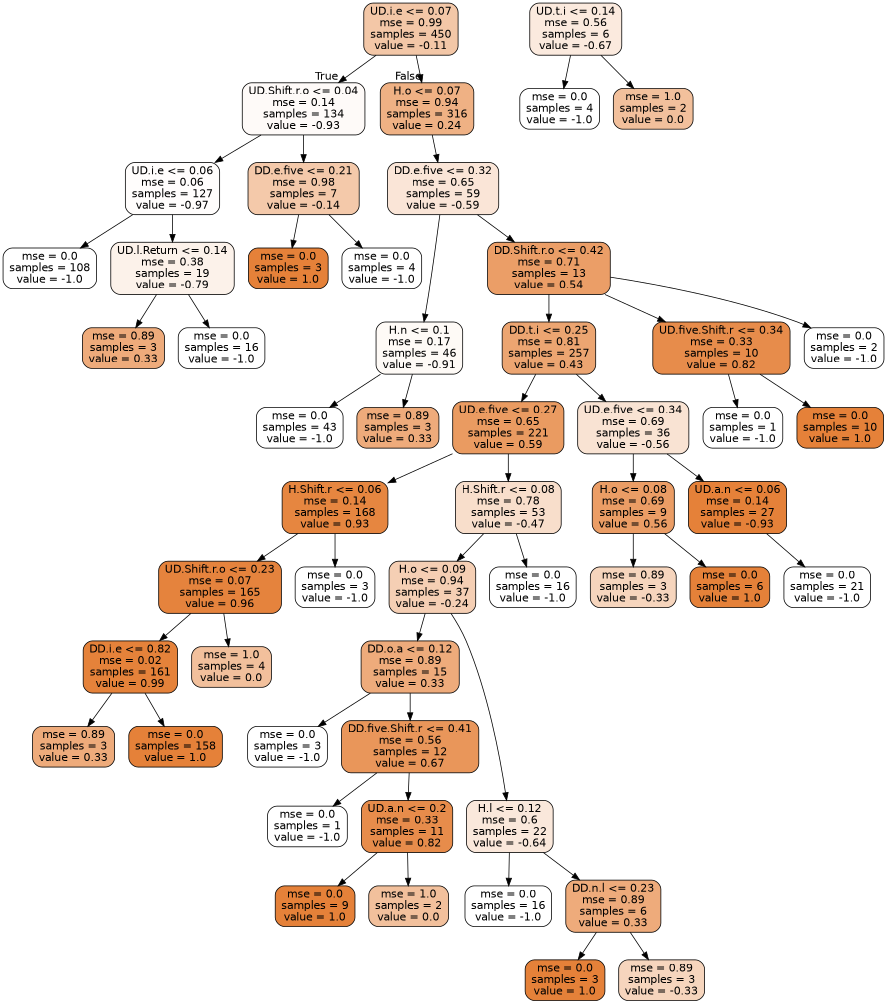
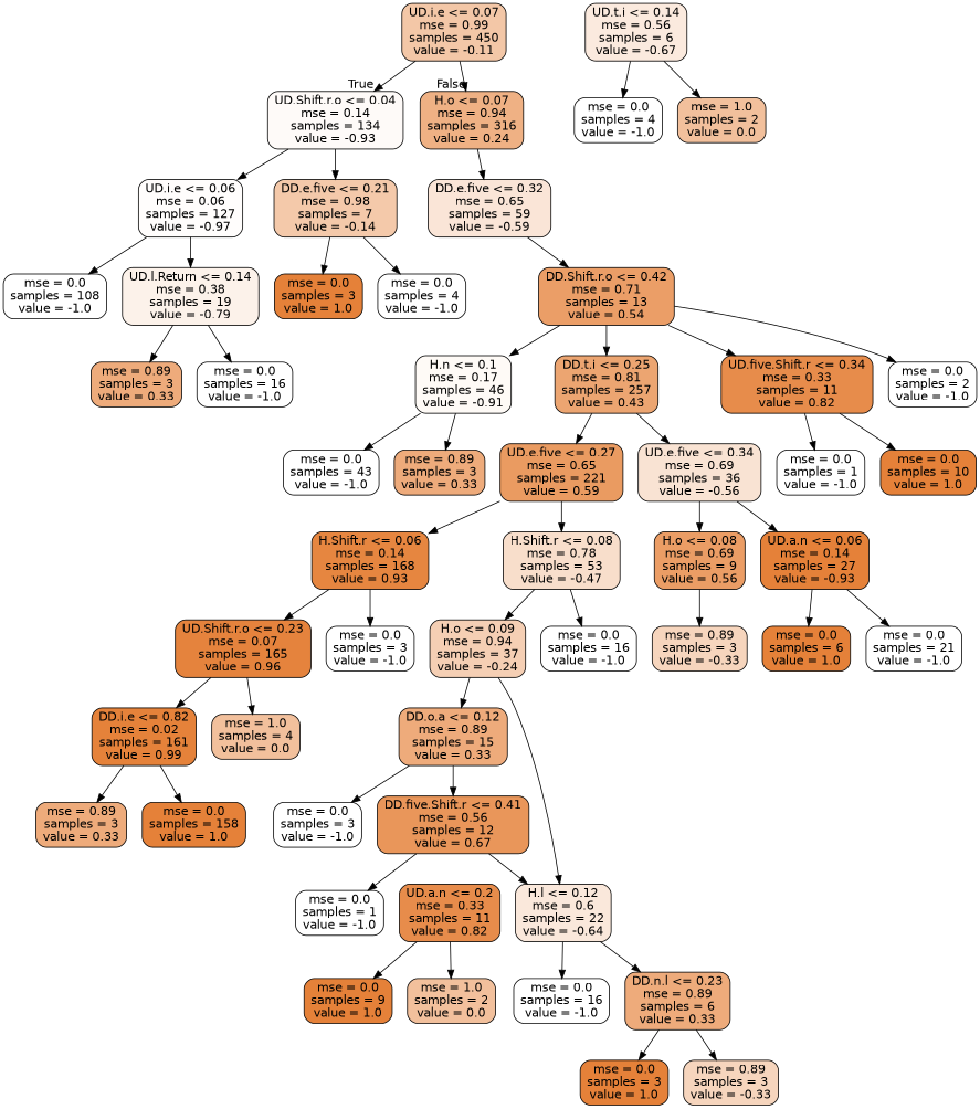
  digraph {
    node [color=black fillcolor="#ffffff" fontname=helvetica shape=box style="filled, rounded"]
    edge [fontname=helvetica]
    n1 [fillcolor="#f3c7a7" label="UD.i.e <= 0.07\nmse = 0.99\nsamples = 450\nvalue = -0.11"]
    n2 [fillcolor="#fefaf8" label="UD.Shift.r.o <= 0.04\nmse = 0.14\nsamples = 134\nvalue = -0.93"]
    n3 [fillcolor="#efb184" label="H.o <= 0.07\nmse = 0.94\nsamples = 316\nvalue = 0.24"]
    n4 [fillcolor="#f4c9aa" label="DD.e.five <= 0.21\nmse = 0.98\nsamples = 7\nvalue = -0.14"]
    n5 [fillcolor="#fffdfc" label="UD.i.e <= 0.06\nmse = 0.06\nsamples = 127\nvalue = -0.97"]
    n6 [fillcolor="#fae5d7" label="DD.e.five <= 0.32\nmse = 0.65\nsamples = 59\nvalue = -0.59"]
    n7 [fillcolor="#e58139" label="mse = 0.0\nsamples = 3\nvalue = 1.0"]
    n8 [label="mse = 0.0\nsamples = 4\nvalue = -1.0"]
    n9 [label="mse = 0.0\nsamples = 108\nvalue = -1.0"]
    n10 [fillcolor="#fcf2ea" label="UD.l.Return <= 0.14\nmse = 0.38\nsamples = 19\nvalue = -0.79"]
    n11 [fillcolor="#eeab7b" label="mse = 0.89\nsamples = 3\nvalue = 0.33"]
    n12 [label="mse = 0.0\nsamples = 16\nvalue = -1.0"]
    n13 [fillcolor="#eb9e67" label="DD.Shift.r.o <= 0.42\nmse = 0.71\nsamples = 13\nvalue = 0.54"]
    n14 [fillcolor="#fefaf6" label="H.n <= 0.1\nmse = 0.17\nsamples = 46\nvalue = -0.91"]
    n15 [fillcolor="#eca571" label="DD.t.i <= 0.25\nmse = 0.81\nsamples = 257\nvalue = 0.43"]
    n16 [fillcolor="#ea9b61" label="UD.e.five <= 0.27\nmse = 0.65\nsamples = 221\nvalue = 0.59"]
    n17 [fillcolor="#f9e3d3" label="UD.e.five <= 0.34\nmse = 0.69\nsamples = 36\nvalue = -0.56"]
-   n18 [fillcolor="#e78c4b" label="UD.five.Shift.r <= 0.34\nmse = 0.33\nsamples = 10\nvalue = 0.82"]
+   n18 [fillcolor="#e78c4b" label="UD.five.Shift.r <= 0.34\nmse = 0.33\nsamples = 11\nvalue = 0.82"]
    n19 [label="mse = 0.0\nsamples = 2\nvalue = -1.0"]
    n20 [label="mse = 0.0\nsamples = 43\nvalue = -1.0"]
    n21 [fillcolor="#eeab7b" label="mse = 0.89\nsamples = 3\nvalue = 0.33"]
    n22 [label="mse = 0.0\nsamples = 1\nvalue = -1.0"]
    n23 [fillcolor="#e58139" label="mse = 0.0\nsamples = 10\nvalue = 1.0"]
    n24 [fillcolor="#e68640" label="H.Shift.r <= 0.06\nmse = 0.14\nsamples = 168\nvalue = 0.93"]
    n25 [fillcolor="#f8decb" label="H.Shift.r <= 0.08\nmse = 0.78\nsamples = 53\nvalue = -0.47"]
    n26 [fillcolor="#eb9d65" label="H.o <= 0.08\nmse = 0.69\nsamples = 9\nvalue = 0.56"]
    n27 [fillcolor="#e58139" label="UD.a.n <= 0.06\nmse = 0.14\nsamples = 27\nvalue = -0.93"]
    n28 [label="mse = 0.0\nsamples = 3\nvalue = -1.0"]
    n29 [fillcolor="#e5833d" label="UD.Shift.r.o <= 0.23\nmse = 0.07\nsamples = 165\nvalue = 0.96"]
    n30 [label="mse = 0.0\nsamples = 16\nvalue = -1.0"]
    n31 [fillcolor="#f5cfb4" label="H.o <= 0.09\nmse = 0.94\nsamples = 37\nvalue = -0.24"]
    n32 [fillcolor="#e5823a" label="DD.i.e <= 0.82\nmse = 0.02\nsamples = 161\nvalue = 0.99"]
    n33 [fillcolor="#f2c09c" label="mse = 1.0\nsamples = 4\nvalue = 0.0"]
    n34 [fillcolor="#e58139" label="mse = 0.0\nsamples = 158\nvalue = 1.0"]
    n35 [fillcolor="#eeab7b" label="mse = 0.89\nsamples = 3\nvalue = 0.33"]
    n36 [fillcolor="#eeab7b" label="DD.o.a <= 0.12\nmse = 0.89\nsamples = 15\nvalue = 0.33"]
    n37 [fillcolor="#fae8db" label="H.l <= 0.12\nmse = 0.6\nsamples = 22\nvalue = -0.64"]
    n38 [label="mse = 0.0\nsamples = 3\nvalue = -1.0"]
    n39 [fillcolor="#e9965a" label="DD.five.Shift.r <= 0.41\nmse = 0.56\nsamples = 12\nvalue = 0.67"]
    n40 [label="mse = 0.0\nsamples = 16\nvalue = -1.0"]
    n41 [fillcolor="#eeab7b" label="DD.n.l <= 0.23\nmse = 0.89\nsamples = 6\nvalue = 0.33"]
    n42 [label="mse = 0.0\nsamples = 1\nvalue = -1.0"]
    n43 [fillcolor="#e78c4b" label="UD.a.n <= 0.2\nmse = 0.33\nsamples = 11\nvalue = 0.82"]
    n44 [fillcolor="#e58139" label="mse = 0.0\nsamples = 9\nvalue = 1.0"]
    n45 [fillcolor="#f2c09c" label="mse = 1.0\nsamples = 2\nvalue = 0.0"]
    n46 [fillcolor="#e58139" label="mse = 0.0\nsamples = 3\nvalue = 1.0"]
    n47 [fillcolor="#f6d5bd" label="mse = 0.89\nsamples = 3\nvalue = -0.33"]
    n48 [fillcolor="#f6d5bd" label="mse = 0.89\nsamples = 3\nvalue = -0.33"]
    n49 [fillcolor="#e58139" label="mse = 0.0\nsamples = 6\nvalue = 1.0"]
    n50 [label="mse = 0.0\nsamples = 21\nvalue = -1.0"]
    n51 [fillcolor="#fbeade" label="UD.t.i <= 0.14\nmse = 0.56\nsamples = 6\nvalue = -0.67"]
    n52 [label="mse = 0.0\nsamples = 4\nvalue = -1.0"]
    n53 [fillcolor="#f2c09c" label="mse = 1.0\nsamples = 2\nvalue = 0.0"]
    n1 -> n2 [headlabel=True labelangle=45 labeldistance=2.5]
    n1 -> n3 [headlabel=False labelangle=-45 labeldistance=2.5]
    n2 -> n4
    n2 -> n5
    n3 -> n6
    n4 -> n7
    n4 -> n8
    n5 -> n9
    n5 -> n10
    n6 -> n13
-   n6 -> n14
+   n13 -> n14
    n10 -> n11
    n10 -> n12
    n13 -> n15
    n13 -> n18
    n13 -> n19
    n14 -> n20
    n14 -> n21
    n15 -> n16
    n15 -> n17
    n16 -> n24
    n16 -> n25
    n17 -> n26
    n17 -> n27
    n18 -> n22
    n18 -> n23
    n24 -> n28
    n24 -> n29
    n25 -> n30
    n25 -> n31
    n26 -> n48
-   n26 -> n49
+   n27 -> n49
    n27 -> n50
    n29 -> n32
    n29 -> n33
    n31 -> n36
    n31 -> n37
    n32 -> n34
    n32 -> n35
    n36 -> n38
    n36 -> n39
    n37 -> n40
    n37 -> n41
    n39 -> n42
-   n39 -> n43
+   n39 -> n37
    n41 -> n46
    n41 -> n47
    n43 -> n44
    n43 -> n45
    n51 -> n52
    n51 -> n53
  }
